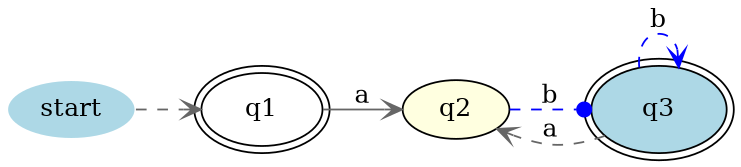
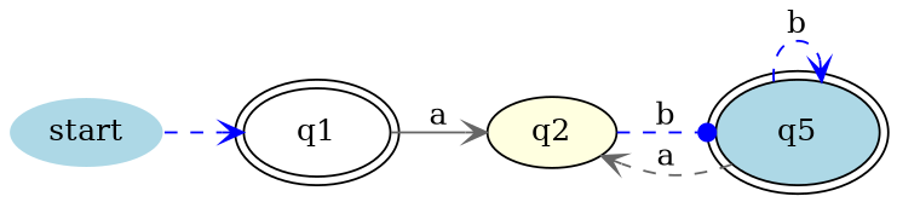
  digraph {
    color=black
    fontcolor=black
    fontname="Times-Roman"
    fontsize=14
    rankdir=LR
    node [color=black fillcolor=lightblue fontcolor=black fontname="Times-Roman" fontsize=14 shape=ellipse style=filled]
    edge [arrowhead=vee color=blue fontcolor=black fontname="Times-Roman" fontsize=14 style=dashed]
    start [color=white height=0 width=0]
    q1 [fillcolor=white height=0.416667 peripheries=2 width=0.833333]
    q2 [fillcolor=lightyellow height=0.416667 width=0.833333]
-   q3 [height=0.416667 peripheries=2 width=0.833333]
-   start -> q1 [color=gray40]
+   q3 [height=0.416667 peripheries=2 width=0.833333 label=q5]
+   start -> q1
    q1 -> q2 [color=gray40 label=a style=solid]
    q2 -> q3 [arrowhead=dot label=b]
    q3 -> q2 [color=gray40 label=a]
    q3 -> q3 [label=b]
  }
